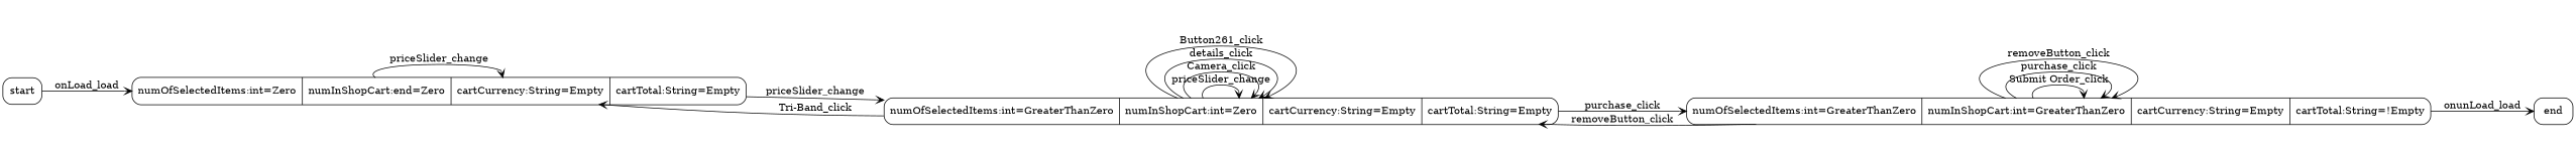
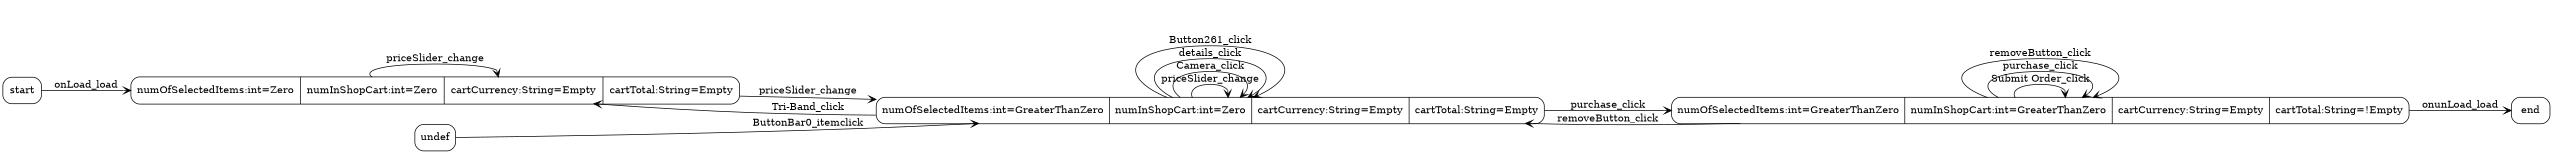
  digraph {
    rankdir=LR
    node [shape=record style=rounded]
    edge [arrowhead=vee]
    n1 [label="{start}"]
-   n2 [label="{numOfSelectedItems:int=Zero|numInShopCart:end=Zero|cartCurrency:String=Empty|cartTotal:String=Empty}"]
+   n2 [label="{numOfSelectedItems:int=Zero|numInShopCart:int=Zero|cartCurrency:String=Empty|cartTotal:String=Empty}"]
+   n3 [label="{undef}"]
    n4 [label="{numOfSelectedItems:int=GreaterThanZero|numInShopCart:int=Zero|cartCurrency:String=Empty|cartTotal:String=Empty}"]
    n5 [label="{numOfSelectedItems:int=GreaterThanZero|numInShopCart:int=GreaterThanZero|cartCurrency:String=Empty|cartTotal:String=!Empty}"]
    n6 [label="{end}"]
    n1 -> n2 [label=onLoad_load]
    n2 -> n2 [label=priceSlider_change]
    n2 -> n4 [label=priceSlider_change]
+   n3 -> n4 [label=ButtonBar0_itemclick]
    n4 -> n2 [label="Tri-Band_click"]
    n4 -> n4 [label=priceSlider_change]
    n4 -> n4 [label=Camera_click]
    n4 -> n4 [label=details_click]
    n4 -> n4 [label=Button261_click]
    n4 -> n5 [label=purchase_click]
    n5 -> n4 [label=removeButton_click]
    n5 -> n5 [label="Submit Order_click"]
    n5 -> n5 [label=purchase_click]
    n5 -> n5 [label=removeButton_click]
    n5 -> n6 [label=onunLoad_load]
  }
